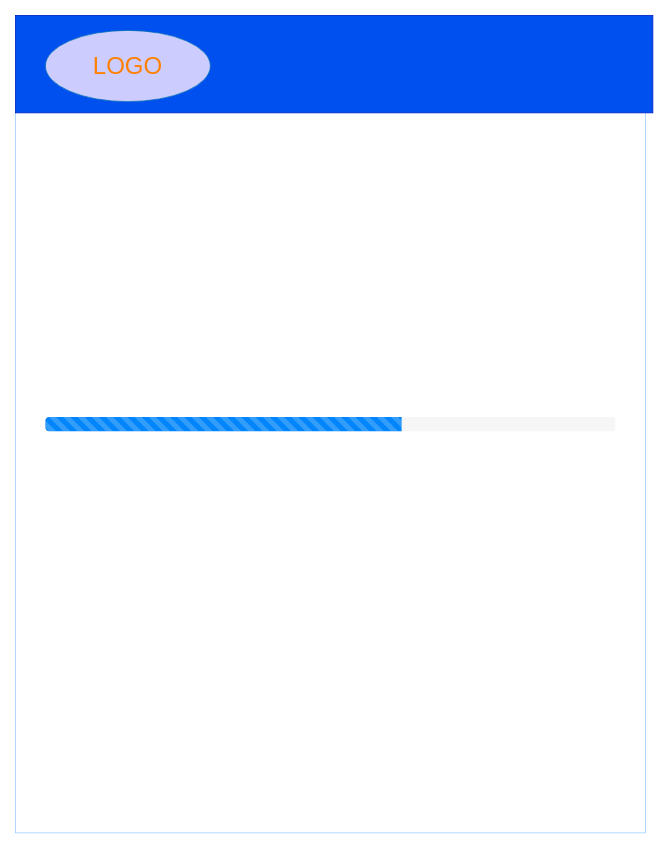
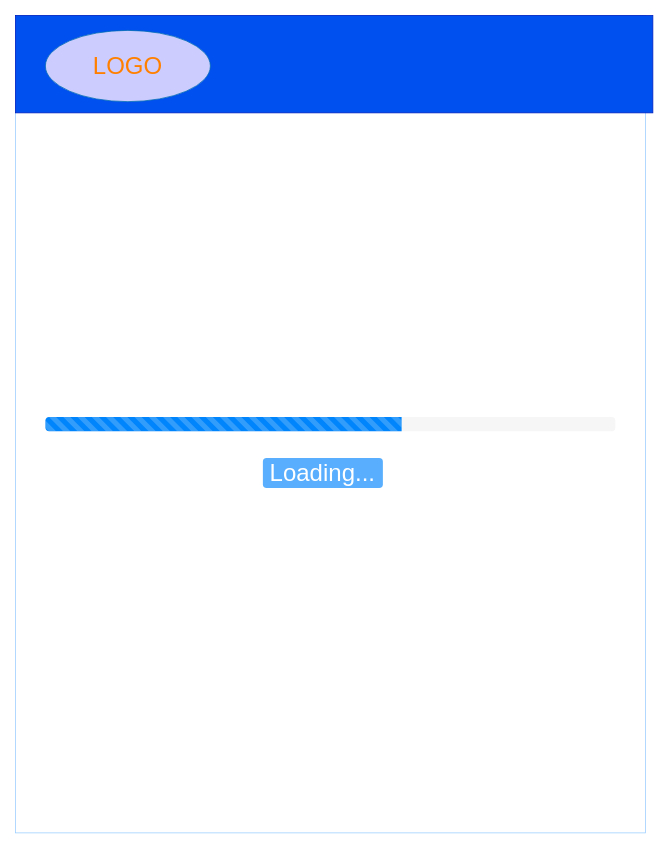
  <mxCell id="0" />
  <mxCell id="1" parent="0" />
  <mxCell id="2" value="" style="rounded=0;whiteSpace=wrap;html=1;strokeColor=#99CCFF;" vertex="1" parent="1"><mxGeometry width="840" height="1090" as="geometry" x="20" y="20" /></mxCell>
  <mxCell id="3" value="" style="rounded=0;whiteSpace=wrap;html=1;fillColor=#0050ef;fontColor=#ffffff;strokeColor=#001DBC;" vertex="1" parent="1"><mxGeometry width="850" height="130" as="geometry" x="20" y="20" /></mxCell>
  <mxCell id="4" value="&lt;font color=&quot;#ff8000&quot; style=&quot;font-size: 32px;&quot;&gt;LOGO&lt;/font&gt;" style="ellipse;whiteSpace=wrap;html=1;fillColor=#CCCCFF;fontColor=#ffffff;strokeColor=#006EAF;" vertex="1" parent="1"><mxGeometry x="60" y="40" width="220" height="95" as="geometry" /></mxCell>
+ <mxCell id="5" value="Loading..." style="html=1;shadow=0;dashed=0;shape=mxgraph.bootstrap.rrect;rSize=5;strokeColor=none;html=1;whiteSpace=wrap;fillColor=#59AFFD;fontColor=#ffffff;align=right;spacing=10;fontSize=32;" vertex="1" parent="1"><mxGeometry x="350" y="610" width="160" height="40" as="geometry" /></mxCell>
  <mxCell id="6" value="" style="html=1;shadow=0;dashed=0;shape=mxgraph.bootstrap.rrect;rSize=5;strokeColor=none;fillColor=#f6f6f6;whiteSpace=wrap;fontSize=32;" vertex="1" parent="1"><mxGeometry x="60" y="555.5" width="760" height="19" as="geometry" /></mxCell>
  <mxCell id="7" value="" style="html=1;shadow=0;dashed=0;shape=mxgraph.bootstrap.leftButtonStriped;fillColor=#0085FC;fontColor=#FFFFFF;whiteSpace=wrap;fontSize=32;" vertex="1" parent="6"><mxGeometry width="475" height="19" as="geometry" /></mxCell>
